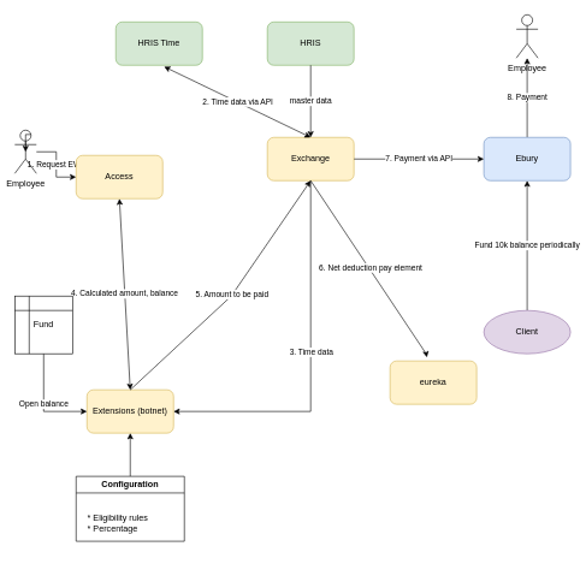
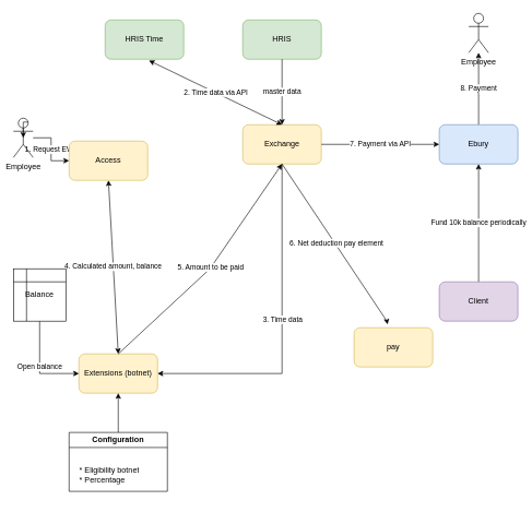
  <mxCell id="0" />
  <mxCell id="1" parent="0" />
  <mxCell id="2" value="1. Request EWA" style="edgeStyle=orthogonalEdgeStyle;rounded=0;orthogonalLoop=1;jettySize=auto;html=1;entryX=0;entryY=0.5;entryDx=0;entryDy=0;" edge="1" parent="1" source="3" target="4"><mxGeometry relative="1" as="geometry" /></mxCell>
  <mxCell id="3" value="Employee&lt;br&gt;" style="shape=umlActor;verticalLabelPosition=bottom;verticalAlign=top;html=1;outlineConnect=0;" parent="1" vertex="1"><mxGeometry x="20" y="180" width="30" height="60" as="geometry" /></mxCell>
  <mxCell id="4" value="Access" style="rounded=1;whiteSpace=wrap;html=1;fillColor=#fff2cc;strokeColor=#d6b656;" parent="1" vertex="1"><mxGeometry x="105" y="215" width="120" height="60" as="geometry" /></mxCell>
  <mxCell id="5" value="Exchange" style="rounded=1;whiteSpace=wrap;html=1;fillColor=#fff2cc;strokeColor=#d6b656;" parent="1" vertex="1"><mxGeometry x="370" y="190" width="120" height="60" as="geometry" /></mxCell>
  <mxCell id="6" value="HRIS" style="rounded=1;whiteSpace=wrap;html=1;fillColor=#d5e8d4;strokeColor=#82b366;" parent="1" vertex="1"><mxGeometry x="370" y="30" width="120" height="60" as="geometry" /></mxCell>
  <mxCell id="7" value="Extensions (botnet)" style="rounded=1;whiteSpace=wrap;html=1;fillColor=#fff2cc;strokeColor=#d6b656;" parent="1" vertex="1"><mxGeometry x="120" y="540" width="120" height="60" as="geometry" /></mxCell>
  <mxCell id="8" value="8. Payment" style="edgeStyle=orthogonalEdgeStyle;rounded=0;orthogonalLoop=1;jettySize=auto;html=1;exitX=0.5;exitY=0;exitDx=0;exitDy=0;" parent="1" source="9" target="12" edge="1"><mxGeometry relative="1" as="geometry" /></mxCell>
  <mxCell id="9" value="Ebury" style="rounded=1;whiteSpace=wrap;html=1;fillColor=#dae8fc;strokeColor=#6c8ebf;" parent="1" vertex="1"><mxGeometry x="670" y="190" width="120" height="60" as="geometry" /></mxCell>
- <mxCell id="10" value="eureka" style="rounded=1;whiteSpace=wrap;html=1;fillColor=#fff2cc;strokeColor=#d6b656;" parent="1" vertex="1"><mxGeometry x="540" y="500" width="120" height="60" as="geometry" /></mxCell>
+ <mxCell id="10" value="pay" style="rounded=1;whiteSpace=wrap;html=1;fillColor=#fff2cc;strokeColor=#d6b656;" parent="1" vertex="1"><mxGeometry x="540" y="500" width="120" height="60" as="geometry" /></mxCell>
  <mxCell id="11" value="7. Payment via API" style="endArrow=classic;html=1;rounded=0;exitX=1;exitY=0.5;exitDx=0;exitDy=0;entryX=0;entryY=0.5;entryDx=0;entryDy=0;" parent="1" source="5" target="9" edge="1"><mxGeometry width="50" height="50" relative="1" as="geometry"><mxPoint x="620" y="260" as="sourcePoint" /><mxPoint x="670" y="210" as="targetPoint" /><mxPoint as="offset" /></mxGeometry></mxCell>
  <mxCell id="12" value="Employee&lt;br&gt;" style="shape=umlActor;verticalLabelPosition=bottom;verticalAlign=top;html=1;outlineConnect=0;" parent="1" vertex="1"><mxGeometry x="715" width="30" height="60" as="geometry" y="20" /></mxCell>
  <mxCell id="13" value="" style="endArrow=classic;html=1;rounded=0;exitX=0.5;exitY=1;exitDx=0;exitDy=0;entryX=0.425;entryY=-0.083;entryDx=0;entryDy=0;entryPerimeter=0;" parent="1" source="5" target="10" edge="1"><mxGeometry width="50" height="50" relative="1" as="geometry"><mxPoint x="380" y="430" as="sourcePoint" /><mxPoint x="430" y="380" as="targetPoint" /><Array as="points"><mxPoint x="590" y="490" /></Array></mxGeometry></mxCell>
  <mxCell id="14" value="6. Net deduction pay element" style="edgeLabel;html=1;align=center;verticalAlign=middle;resizable=0;points=[];" parent="13" vertex="1" connectable="0"><mxGeometry x="-0.006" y="2" relative="1" as="geometry"><mxPoint as="offset" /></mxGeometry></mxCell>
  <mxCell id="15" value="master data" style="endArrow=classic;html=1;rounded=0;exitX=0.5;exitY=1;exitDx=0;exitDy=0;entryX=0.5;entryY=0;entryDx=0;entryDy=0;" parent="1" source="6" target="5" edge="1"><mxGeometry width="50" height="50" relative="1" as="geometry"><mxPoint x="380" y="430" as="sourcePoint" /><mxPoint x="430" y="380" as="targetPoint" /></mxGeometry></mxCell>
  <mxCell id="16" value="Fund 10k balance periodically" style="edgeStyle=orthogonalEdgeStyle;rounded=0;orthogonalLoop=1;jettySize=auto;html=1;exitX=0.5;exitY=0;exitDx=0;exitDy=0;entryX=0.5;entryY=1;entryDx=0;entryDy=0;" parent="1" source="17" target="9" edge="1"><mxGeometry relative="1" as="geometry" /></mxCell>
- <mxCell id="17" value="Client" style="ellipse;whiteSpace=wrap;html=1;fillColor=#e1d5e7;strokeColor=#9673a6;" parent="1" vertex="1"><mxGeometry x="670" y="430" width="120" height="60" as="geometry" /></mxCell>
+ <mxCell id="17" value="Client" style="rounded=1;whiteSpace=wrap;html=1;fillColor=#e1d5e7;strokeColor=#9673a6;" parent="1" vertex="1"><mxGeometry x="670" y="430" width="120" height="60" as="geometry" /></mxCell>
  <mxCell id="18" value="HRIS Time" style="rounded=1;whiteSpace=wrap;html=1;fillColor=#d5e8d4;strokeColor=#82b366;" parent="1" vertex="1"><mxGeometry x="160" y="30" width="120" height="60" as="geometry" /></mxCell>
  <mxCell id="19" value="2. Time data via API" style="endArrow=classic;startArrow=classic;html=1;rounded=0;exitX=0.558;exitY=1.033;exitDx=0;exitDy=0;exitPerimeter=0;entryX=0.5;entryY=0;entryDx=0;entryDy=0;" parent="1" source="18" target="5" edge="1"><mxGeometry width="50" height="50" relative="1" as="geometry"><mxPoint x="380" y="430" as="sourcePoint" /><mxPoint x="430" y="380" as="targetPoint" /></mxGeometry></mxCell>
  <mxCell id="20" value="4. Calculated amount, balance" style="endArrow=classic;startArrow=classic;html=1;rounded=0;entryX=0.5;entryY=1;entryDx=0;entryDy=0;" parent="1" target="4" edge="1"><mxGeometry width="50" height="50" relative="1" as="geometry"><mxPoint x="180" y="540" as="sourcePoint" /><mxPoint x="150" y="250" as="targetPoint" /><mxPoint as="offset" /></mxGeometry></mxCell>
  <mxCell id="21" value="5. Amount to be paid" style="endArrow=classic;html=1;rounded=0;exitX=0.5;exitY=0;exitDx=0;exitDy=0;entryX=0.5;entryY=1;entryDx=0;entryDy=0;" parent="1" source="7" target="5" edge="1"><mxGeometry width="50" height="50" relative="1" as="geometry"><mxPoint x="380" y="430" as="sourcePoint" /><mxPoint x="430" y="380" as="targetPoint" /><Array as="points"><mxPoint x="320" y="410" /></Array></mxGeometry></mxCell>
  <mxCell id="22" style="edgeStyle=orthogonalEdgeStyle;rounded=0;orthogonalLoop=1;jettySize=auto;html=1;exitX=0.5;exitY=0;exitDx=0;exitDy=0;entryX=0.5;entryY=1;entryDx=0;entryDy=0;" edge="1" parent="1" source="23" target="7"><mxGeometry relative="1" as="geometry" /></mxCell>
  <mxCell id="23" value="Configuration" style="swimlane;whiteSpace=wrap;html=1;" parent="1" vertex="1"><mxGeometry x="105" y="660" width="150" height="90" as="geometry" /></mxCell>
- <mxCell id="24" value="* Eligibility rules&lt;br&gt;* Percentage" style="text;strokeColor=none;fillColor=none;align=left;verticalAlign=middle;spacingLeft=4;spacingRight=4;overflow=hidden;points=[[0,0.5],[1,0.5]];portConstraint=eastwest;rotatable=0;whiteSpace=wrap;html=1;" vertex="1" parent="23"><mxGeometry x="10" y="30" width="140" height="70" as="geometry" /></mxCell>
+ <mxCell id="24" value="* Eligibility botnet&lt;br&gt;* Percentage" style="text;strokeColor=none;fillColor=none;align=left;verticalAlign=middle;spacingLeft=4;spacingRight=4;overflow=hidden;points=[[0,0.5],[1,0.5]];portConstraint=eastwest;rotatable=0;whiteSpace=wrap;html=1;" vertex="1" parent="23"><mxGeometry x="10" y="30" width="140" height="70" as="geometry" /></mxCell>
  <mxCell id="25" style="edgeStyle=orthogonalEdgeStyle;rounded=0;orthogonalLoop=1;jettySize=auto;html=1;exitX=0.75;exitY=0.1;exitDx=0;exitDy=0;exitPerimeter=0;entryX=0.5;entryY=0.5;entryDx=0;entryDy=0;entryPerimeter=0;" edge="1" parent="1" source="3" target="3"><mxGeometry relative="1" as="geometry" /></mxCell>
  <mxCell id="26" value="" style="endArrow=classic;html=1;rounded=0;exitX=0.5;exitY=1;exitDx=0;exitDy=0;entryX=1;entryY=0.5;entryDx=0;entryDy=0;" edge="1" parent="1" source="5" target="7"><mxGeometry width="50" height="50" relative="1" as="geometry"><mxPoint x="380" y="430" as="sourcePoint" /><mxPoint x="420" y="570" as="targetPoint" /><Array as="points"><mxPoint x="430" y="570" /></Array></mxGeometry></mxCell>
  <mxCell id="27" value="3. Time data" style="edgeLabel;html=1;align=center;verticalAlign=middle;resizable=0;points=[];" vertex="1" connectable="0" parent="26"><mxGeometry x="-0.071" relative="1" as="geometry"><mxPoint as="offset" /></mxGeometry></mxCell>
  <mxCell id="28" value="Open balance" style="edgeStyle=orthogonalEdgeStyle;rounded=0;orthogonalLoop=1;jettySize=auto;html=1;exitX=0.5;exitY=1;exitDx=0;exitDy=0;entryX=0;entryY=0.5;entryDx=0;entryDy=0;" edge="1" parent="1" source="29" target="7"><mxGeometry relative="1" as="geometry" /></mxCell>
- <mxCell id="29" value="Fund" style="shape=internalStorage;whiteSpace=wrap;html=1;backgroundOutline=1;" vertex="1" parent="1"><mxGeometry x="20" y="410" width="80" height="80" as="geometry" /></mxCell>
+ <mxCell id="29" value="Balance" style="shape=internalStorage;whiteSpace=wrap;html=1;backgroundOutline=1;" vertex="1" parent="1"><mxGeometry x="20" y="410" width="80" height="80" as="geometry" /></mxCell>
